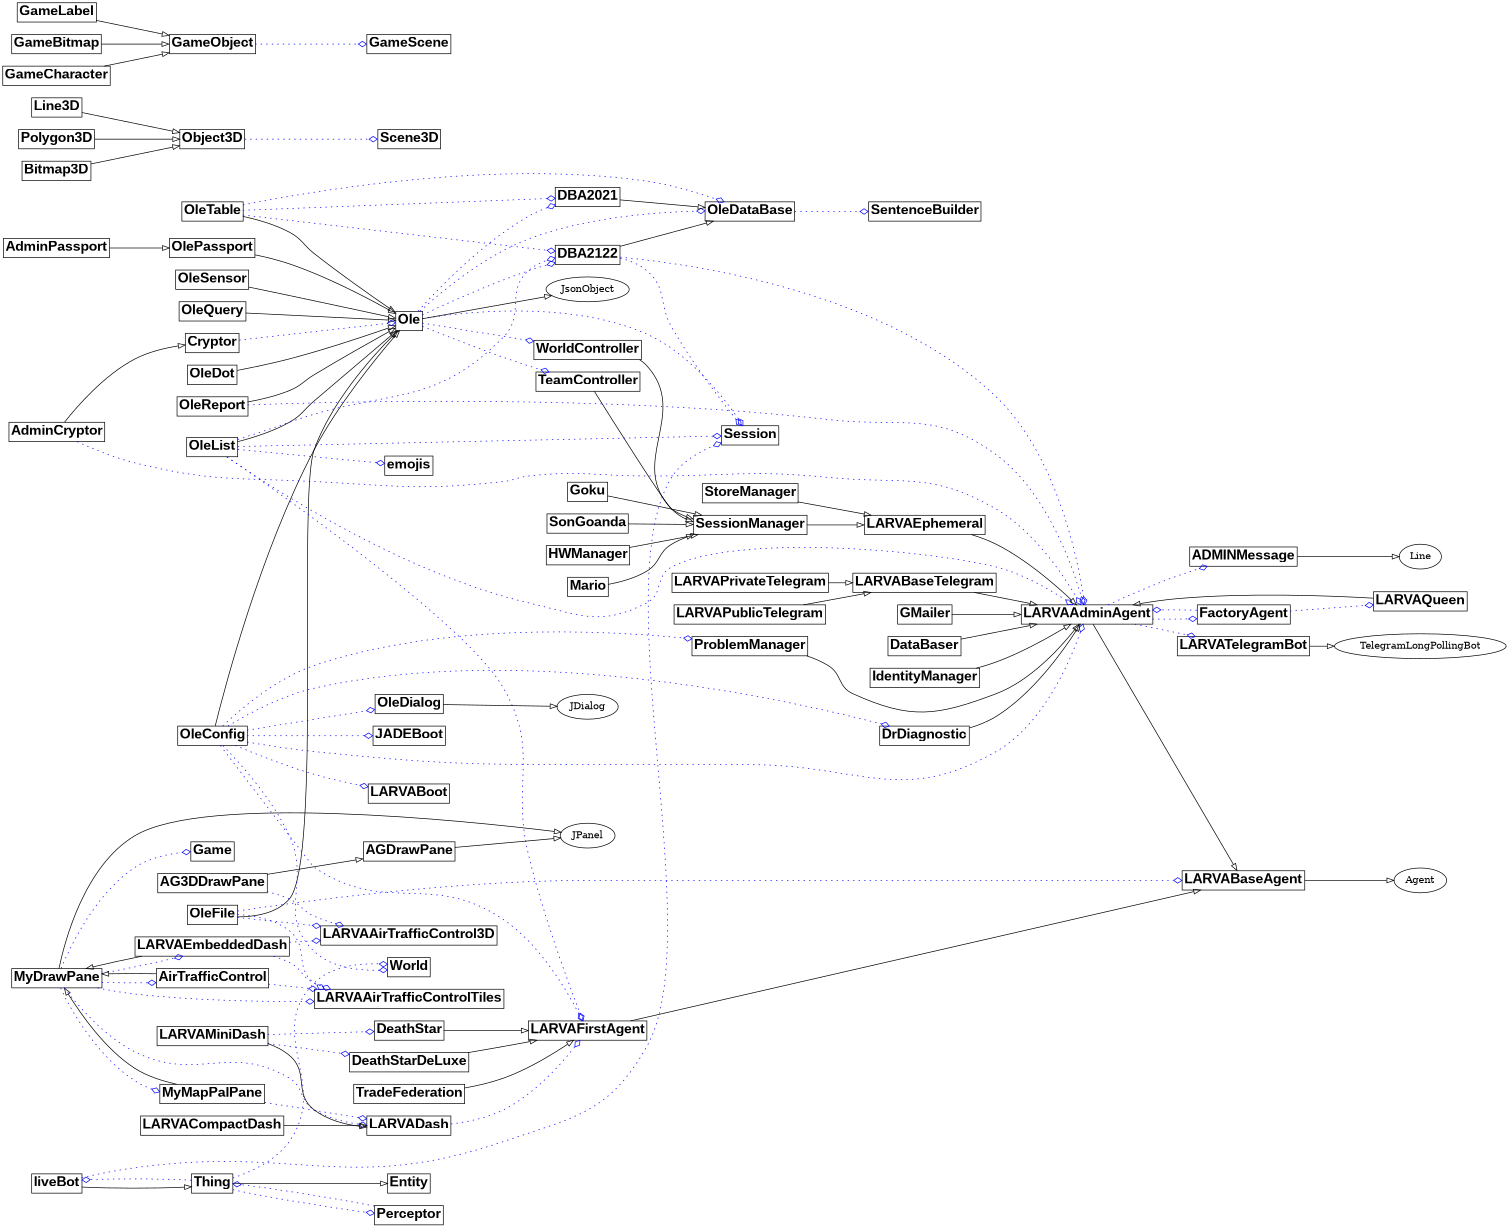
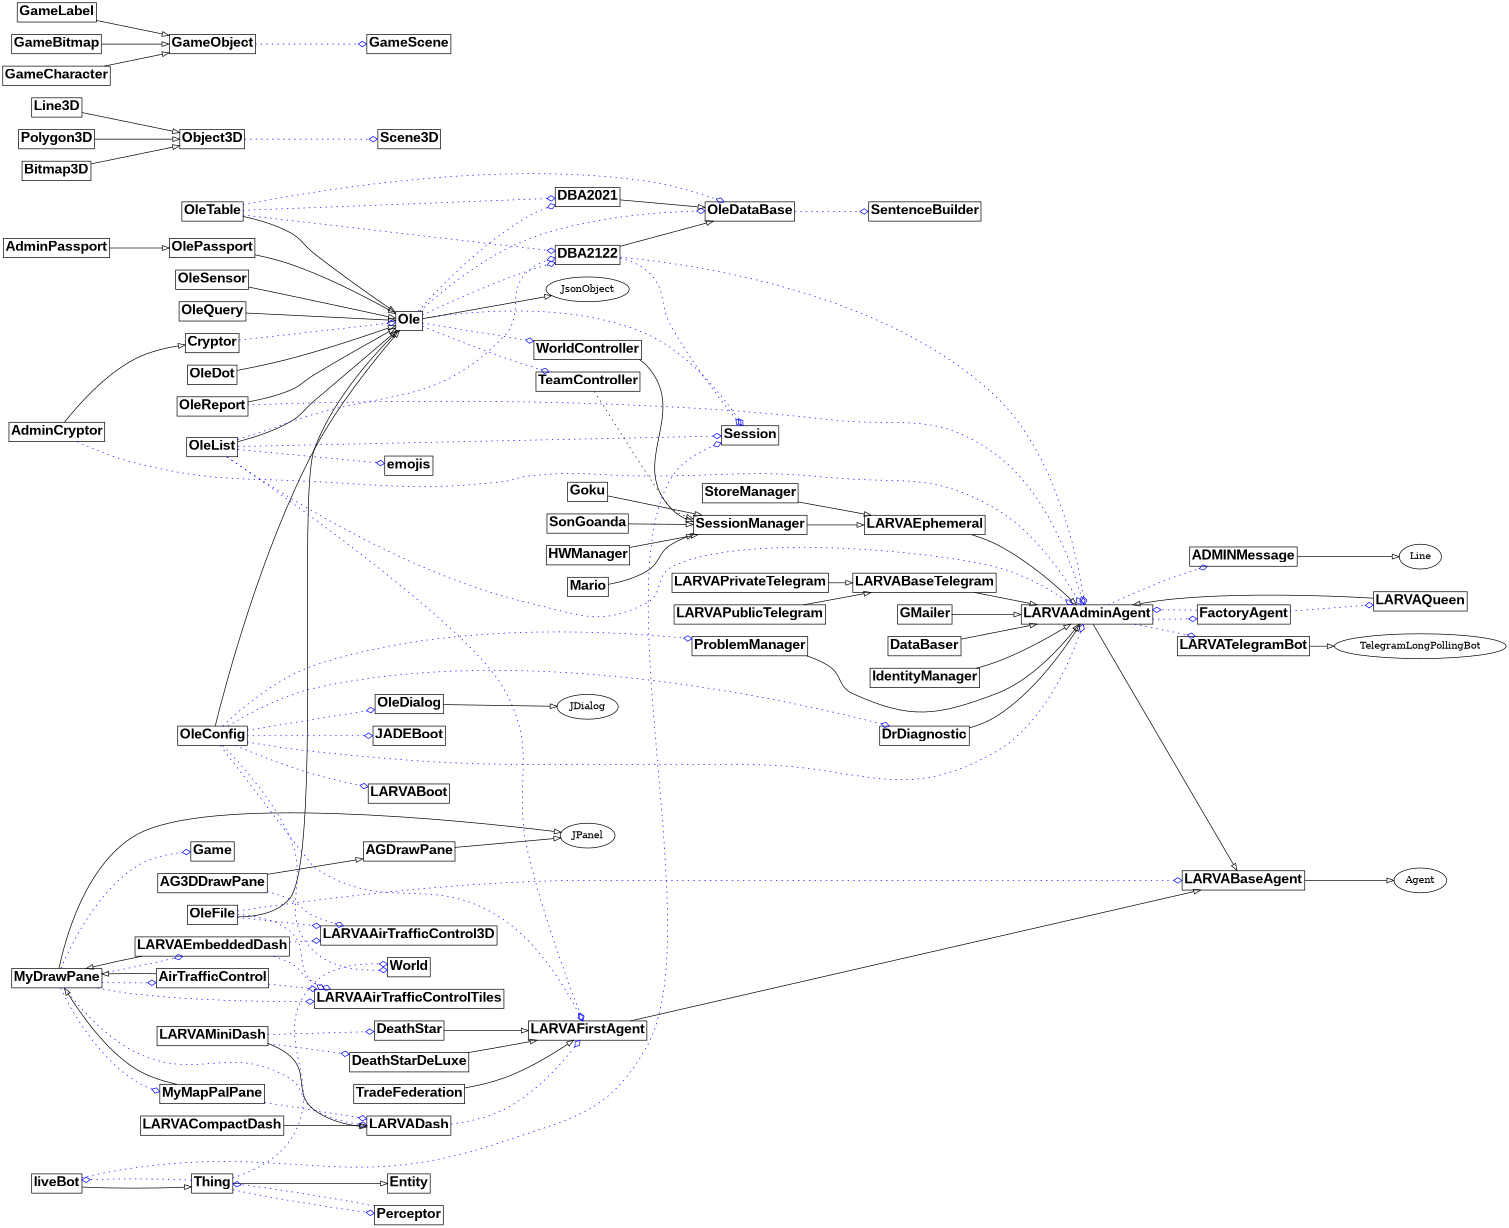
  digraph {
    rankdir=LR
    node [shape=plain]
    edge [arrowhead=onormal color=black]
    n1 [label=<<table border="0" cellborder="1" cellspacing="0"><tr><td bgcolor="white"><FONT face="Arial" POINT-SIZE= "20"><b>LARVABoot</b></FONT></td></tr> </table>>]
    n2 [label=<<table border="0" cellborder="1" cellspacing="0"><tr><td bgcolor="white"><FONT face="Arial" POINT-SIZE= "20"><b>JADEBoot</b></FONT></td></tr> </table>>]
    n3 [label=<<table border="0" cellborder="1" cellspacing="0"><tr><td bgcolor="white"><FONT face="Arial" POINT-SIZE= "20"><b>Session</b></FONT></td></tr> </table>>]
    n4 [label=<<table border="0" cellborder="1" cellspacing="0"><tr><td bgcolor="white"><FONT face="Arial" POINT-SIZE= "20"><b>OleQuery</b></FONT></td></tr> </table>>]
    n5 [label=<<table border="0" cellborder="1" cellspacing="0"><tr><td bgcolor="white"><FONT face="Arial" POINT-SIZE= "20"><b>Ole</b></FONT></td></tr> </table>>]
    n6 [label=<<table border="0" cellborder="1" cellspacing="0"><tr><td bgcolor="white"><FONT face="Arial" POINT-SIZE= "20"><b>DBA2021</b></FONT></td></tr> </table>>]
    n7 [label=<<table border="0" cellborder="1" cellspacing="0"><tr><td bgcolor="white"><FONT face="Arial" POINT-SIZE= "20"><b>DBA2122</b></FONT></td></tr> </table>>]
    n8 [label=<<table border="0" cellborder="1" cellspacing="0"><tr><td bgcolor="white"><FONT face="Arial" POINT-SIZE= "20"><b>OleDataBase</b></FONT></td></tr> </table>>]
    n9 [label=<<table border="0" cellborder="1" cellspacing="0"><tr><td bgcolor="white"><FONT face="Arial" POINT-SIZE= "20"><b>TeamController</b></FONT></td></tr> </table>>]
    n10 [label=<<table border="0" cellborder="1" cellspacing="0"><tr><td bgcolor="white"><FONT face="Arial" POINT-SIZE= "20"><b>WorldController</b></FONT></td></tr> </table>>]
    JsonObject [shape=""]
    n12 [label=<<table border="0" cellborder="1" cellspacing="0"><tr><td bgcolor="white"><FONT face="Arial" POINT-SIZE= "20"><b>LARVAAdminAgent</b></FONT></td></tr> </table>>]
    n13 [label=<<table border="0" cellborder="1" cellspacing="0"><tr><td bgcolor="white"><FONT face="Arial" POINT-SIZE= "20"><b>LARVABaseAgent</b></FONT></td></tr> </table>>]
    n14 [label=<<table border="0" cellborder="1" cellspacing="0"><tr><td bgcolor="white"><FONT face="Arial" POINT-SIZE= "20"><b>LARVATelegramBot</b></FONT></td></tr> </table>>]
    n15 [label=<<table border="0" cellborder="1" cellspacing="0"><tr><td bgcolor="white"><FONT face="Arial" POINT-SIZE= "20"><b>ADMINMessage</b></FONT></td></tr> </table>>]
    n16 [label=<<table border="0" cellborder="1" cellspacing="0"><tr><td bgcolor="white"><FONT face="Arial" POINT-SIZE= "20"><b>FactoryAgent</b></FONT></td></tr> </table>>]
    n17 [label=<<table border="0" cellborder="1" cellspacing="0"><tr><td bgcolor="white"><FONT face="Arial" POINT-SIZE= "20"><b>SentenceBuilder</b></FONT></td></tr> </table>>]
    n18 [label=<<table border="0" cellborder="1" cellspacing="0"><tr><td bgcolor="white"><FONT face="Arial" POINT-SIZE= "20"><b>SessionManager</b></FONT></td></tr> </table>>]
    n19 [label=<<table border="0" cellborder="1" cellspacing="0"><tr><td bgcolor="white"><FONT face="Arial" POINT-SIZE= "20"><b>OleTable</b></FONT></td></tr> </table>>]
    n20 [label=<<table border="0" cellborder="1" cellspacing="0"><tr><td bgcolor="white"><FONT face="Arial" POINT-SIZE= "20"><b>AdminPassport</b></FONT></td></tr> </table>>]
    n21 [label=<<table border="0" cellborder="1" cellspacing="0"><tr><td bgcolor="white"><FONT face="Arial" POINT-SIZE= "20"><b>OlePassport</b></FONT></td></tr> </table>>]
    n22 [label=<<table border="0" cellborder="1" cellspacing="0"><tr><td bgcolor="white"><FONT face="Arial" POINT-SIZE= "20"><b>OleFile</b></FONT></td></tr> </table>>]
    n23 [label=<<table border="0" cellborder="1" cellspacing="0"><tr><td bgcolor="white"><FONT face="Arial" POINT-SIZE= "20"><b>LARVAAirTrafficControlTiles</b></FONT></td></tr> </table>>]
    n24 [label=<<table border="0" cellborder="1" cellspacing="0"><tr><td bgcolor="white"><FONT face="Arial" POINT-SIZE= "20"><b>LARVAAirTrafficControl3D</b></FONT></td></tr> </table>>]
    Agent [shape=""]
    n26 [label=<<table border="0" cellborder="1" cellspacing="0"><tr><td bgcolor="white"><FONT face="Arial" POINT-SIZE= "20"><b>OleSensor</b></FONT></td></tr> </table>>]
    n27 [label=<<table border="0" cellborder="1" cellspacing="0"><tr><td bgcolor="white"><FONT face="Arial" POINT-SIZE= "20"><b>OleList</b></FONT></td></tr> </table>>]
    n28 [label=<<table border="0" cellborder="1" cellspacing="0"><tr><td bgcolor="white"><FONT face="Arial" POINT-SIZE= "20"><b>emojis</b></FONT></td></tr> </table>>]
    n29 [label=<<table border="0" cellborder="1" cellspacing="0"><tr><td bgcolor="white"><FONT face="Arial" POINT-SIZE= "20"><b>LARVAFirstAgent</b></FONT></td></tr> </table>>]
    n30 [label=<<table border="0" cellborder="1" cellspacing="0"><tr><td bgcolor="white"><FONT face="Arial" POINT-SIZE= "20"><b>OleDot</b></FONT></td></tr> </table>>]
    n31 [label=<<table border="0" cellborder="1" cellspacing="0"><tr><td bgcolor="white"><FONT face="Arial" POINT-SIZE= "20"><b>OleConfig</b></FONT></td></tr> </table>>]
    n32 [label=<<table border="0" cellborder="1" cellspacing="0"><tr><td bgcolor="white"><FONT face="Arial" POINT-SIZE= "20"><b>OleDialog</b></FONT></td></tr> </table>>]
    n33 [label=<<table border="0" cellborder="1" cellspacing="0"><tr><td bgcolor="white"><FONT face="Arial" POINT-SIZE= "20"><b>World</b></FONT></td></tr> </table>>]
    n34 [label=<<table border="0" cellborder="1" cellspacing="0"><tr><td bgcolor="white"><FONT face="Arial" POINT-SIZE= "20"><b>ProblemManager</b></FONT></td></tr> </table>>]
    n35 [label=<<table border="0" cellborder="1" cellspacing="0"><tr><td bgcolor="white"><FONT face="Arial" POINT-SIZE= "20"><b>DrDiagnostic</b></FONT></td></tr> </table>>]
    JDialog [shape=""]
    n37 [label=<<table border="0" cellborder="1" cellspacing="0"><tr><td bgcolor="white"><FONT face="Arial" POINT-SIZE= "20"><b>OleReport</b></FONT></td></tr> </table>>]
    TelegramLongPollingBot [shape=""]
    n39 [label=<<table border="0" cellborder="1" cellspacing="0"><tr><td bgcolor="white"><FONT face="Arial" POINT-SIZE= "20"><b>Cryptor</b></FONT></td></tr> </table>>]
    n40 [label=<<table border="0" cellborder="1" cellspacing="0"><tr><td bgcolor="white"><FONT face="Arial" POINT-SIZE= "20"><b>AdminCryptor</b></FONT></td></tr> </table>>]
    n41 [label=<<table border="0" cellborder="1" cellspacing="0"><tr><td bgcolor="white"><FONT face="Arial" POINT-SIZE= "20"><b>LARVAEphemeral</b></FONT></td></tr> </table>>]
    n42 [label=<<table border="0" cellborder="1" cellspacing="0"><tr><td bgcolor="white"><FONT face="Arial" POINT-SIZE= "20"><b>LARVABaseTelegram</b></FONT></td></tr> </table>>]
    n43 [label=<<table border="0" cellborder="1" cellspacing="0"><tr><td bgcolor="white"><FONT face="Arial" POINT-SIZE= "20"><b>TradeFederation</b></FONT></td></tr> </table>>]
    n44 [label=<<table border="0" cellborder="1" cellspacing="0"><tr><td bgcolor="white"><FONT face="Arial" POINT-SIZE= "20"><b>DeathStarDeLuxe</b></FONT></td></tr> </table>>]
    n45 [label=Line shape=""]
    n46 [label=<<table border="0" cellborder="1" cellspacing="0"><tr><td bgcolor="white"><FONT face="Arial" POINT-SIZE= "20"><b>LARVAQueen</b></FONT></td></tr> </table>>]
    n47 [label=<<table border="0" cellborder="1" cellspacing="0"><tr><td bgcolor="white"><FONT face="Arial" POINT-SIZE= "20"><b>DeathStar</b></FONT></td></tr> </table>>]
    n48 [label=<<table border="0" cellborder="1" cellspacing="0"><tr><td bgcolor="white"><FONT face="Arial" POINT-SIZE= "20"><b>LARVADash</b></FONT></td></tr> </table>>]
    n49 [label=<<table border="0" cellborder="1" cellspacing="0"><tr><td bgcolor="white"><FONT face="Arial" POINT-SIZE= "20"><b>MyMapPalPane</b></FONT></td></tr> </table>>]
    n50 [label=<<table border="0" cellborder="1" cellspacing="0"><tr><td bgcolor="white"><FONT face="Arial" POINT-SIZE= "20"><b>MyDrawPane</b></FONT></td></tr> </table>>]
    n51 [label=<<table border="0" cellborder="1" cellspacing="0"><tr><td bgcolor="white"><FONT face="Arial" POINT-SIZE= "20"><b>LARVAEmbeddedDash</b></FONT></td></tr> </table>>]
    n52 [label=<<table border="0" cellborder="1" cellspacing="0"><tr><td bgcolor="white"><FONT face="Arial" POINT-SIZE= "20"><b>AirTrafficControl</b></FONT></td></tr> </table>>]
    n53 [label=<<table border="0" cellborder="1" cellspacing="0"><tr><td bgcolor="white"><FONT face="Arial" POINT-SIZE= "20"><b>Game</b></FONT></td></tr> </table>>]
    JPanel [shape=""]
    n55 [label=<<table border="0" cellborder="1" cellspacing="0"><tr><td bgcolor="white"><FONT face="Arial" POINT-SIZE= "20"><b>LARVACompactDash</b></FONT></td></tr> </table>>]
    n56 [label=<<table border="0" cellborder="1" cellspacing="0"><tr><td bgcolor="white"><FONT face="Arial" POINT-SIZE= "20"><b>LARVAMiniDash</b></FONT></td></tr> </table>>]
    n57 [label=<<table border="0" cellborder="1" cellspacing="0"><tr><td bgcolor="white"><FONT face="Arial" POINT-SIZE= "20"><b>Thing</b></FONT></td></tr> </table>>]
    n58 [label=<<table border="0" cellborder="1" cellspacing="0"><tr><td bgcolor="white"><FONT face="Arial" POINT-SIZE= "20"><b>liveBot</b></FONT></td></tr> </table>>]
    n59 [label=<<table border="0" cellborder="1" cellspacing="0"><tr><td bgcolor="white"><FONT face="Arial" POINT-SIZE= "20"><b>Perceptor</b></FONT></td></tr> </table>>]
    n60 [label=<<table border="0" cellborder="1" cellspacing="0"><tr><td bgcolor="white"><FONT face="Arial" POINT-SIZE= "20"><b>Entity</b></FONT></td></tr> </table>>]
    n61 [label=<<table border="0" cellborder="1" cellspacing="0"><tr><td bgcolor="white"><FONT face="Arial" POINT-SIZE= "20"><b>Line3D</b></FONT></td></tr> </table>>]
    n62 [label=<<table border="0" cellborder="1" cellspacing="0"><tr><td bgcolor="white"><FONT face="Arial" POINT-SIZE= "20"><b>Object3D</b></FONT></td></tr> </table>>]
    n63 [label=<<table border="0" cellborder="1" cellspacing="0"><tr><td bgcolor="white"><FONT face="Arial" POINT-SIZE= "20"><b>Scene3D</b></FONT></td></tr> </table>>]
    n64 [label=<<table border="0" cellborder="1" cellspacing="0"><tr><td bgcolor="white"><FONT face="Arial" POINT-SIZE= "20"><b>AGDrawPane</b></FONT></td></tr> </table>>]
    n65 [label=<<table border="0" cellborder="1" cellspacing="0"><tr><td bgcolor="white"><FONT face="Arial" POINT-SIZE= "20"><b>Polygon3D</b></FONT></td></tr> </table>>]
    n66 [label=<<table border="0" cellborder="1" cellspacing="0"><tr><td bgcolor="white"><FONT face="Arial" POINT-SIZE= "20"><b>Bitmap3D</b></FONT></td></tr> </table>>]
    n67 [label=<<table border="0" cellborder="1" cellspacing="0"><tr><td bgcolor="white"><FONT face="Arial" POINT-SIZE= "20"><b>AG3DDrawPane</b></FONT></td></tr> </table>>]
    n68 [label=<<table border="0" cellborder="1" cellspacing="0"><tr><td bgcolor="white"><FONT face="Arial" POINT-SIZE= "20"><b>GMailer</b></FONT></td></tr> </table>>]
    n69 [label=<<table border="0" cellborder="1" cellspacing="0"><tr><td bgcolor="white"><FONT face="Arial" POINT-SIZE= "20"><b>DataBaser</b></FONT></td></tr> </table>>]
    n70 [label=<<table border="0" cellborder="1" cellspacing="0"><tr><td bgcolor="white"><FONT face="Arial" POINT-SIZE= "20"><b>Goku</b></FONT></td></tr> </table>>]
    n71 [label=<<table border="0" cellborder="1" cellspacing="0"><tr><td bgcolor="white"><FONT face="Arial" POINT-SIZE= "20"><b>LARVAPublicTelegram</b></FONT></td></tr> </table>>]
    n72 [label=<<table border="0" cellborder="1" cellspacing="0"><tr><td bgcolor="white"><FONT face="Arial" POINT-SIZE= "20"><b>LARVAPrivateTelegram</b></FONT></td></tr> </table>>]
    n73 [label=<<table border="0" cellborder="1" cellspacing="0"><tr><td bgcolor="white"><FONT face="Arial" POINT-SIZE= "20"><b>SonGoanda</b></FONT></td></tr> </table>>]
    n74 [label=<<table border="0" cellborder="1" cellspacing="0"><tr><td bgcolor="white"><FONT face="Arial" POINT-SIZE= "20"><b>HWManager</b></FONT></td></tr> </table>>]
    n75 [label=<<table border="0" cellborder="1" cellspacing="0"><tr><td bgcolor="white"><FONT face="Arial" POINT-SIZE= "20"><b>IdentityManager</b></FONT></td></tr> </table>>]
    n76 [label=<<table border="0" cellborder="1" cellspacing="0"><tr><td bgcolor="white"><FONT face="Arial" POINT-SIZE= "20"><b>Mario</b></FONT></td></tr> </table>>]
    n77 [label=<<table border="0" cellborder="1" cellspacing="0"><tr><td bgcolor="white"><FONT face="Arial" POINT-SIZE= "20"><b>StoreManager</b></FONT></td></tr> </table>>]
    n78 [label=<<table border="0" cellborder="1" cellspacing="0"><tr><td bgcolor="white"><FONT face="Arial" POINT-SIZE= "20"><b>GameLabel</b></FONT></td></tr> </table>>]
    n79 [label=<<table border="0" cellborder="1" cellspacing="0"><tr><td bgcolor="white"><FONT face="Arial" POINT-SIZE= "20"><b>GameObject</b></FONT></td></tr> </table>>]
    n80 [label=<<table border="0" cellborder="1" cellspacing="0"><tr><td bgcolor="white"><FONT face="Arial" POINT-SIZE= "20"><b>GameScene</b></FONT></td></tr> </table>>]
    n81 [label=<<table border="0" cellborder="1" cellspacing="0"><tr><td bgcolor="white"><FONT face="Arial" POINT-SIZE= "20"><b>GameBitmap</b></FONT></td></tr> </table>>]
    n82 [label=<<table border="0" cellborder="1" cellspacing="0"><tr><td bgcolor="white"><FONT face="Arial" POINT-SIZE= "20"><b>GameCharacter</b></FONT></td></tr> </table>>]
    n4 -> n5
    n5 -> n3 [arrowhead=odiamond color=blue style=dotted]
    n5 -> n6 [arrowhead=odiamond color=blue style=dotted]
    n5 -> n7 [arrowhead=odiamond color=blue style=dotted]
    n5 -> n8 [arrowhead=odiamond color=blue style=dotted]
    n5 -> n9 [arrowhead=odiamond color=blue style=dotted]
    n5 -> n10 [arrowhead=odiamond color=blue style=dotted]
    n5 -> JsonObject
    n6 -> n8
    n7 -> n3 [arrowhead=odiamond color=blue style=dotted]
    n7 -> n8
    n7 -> n12 [arrowhead=odiamond color=blue style=dotted]
    n8 -> n17 [arrowhead=odiamond color=blue style=dotted]
-   n9 -> n18
+   n9 -> n18 [style=dotted]
    n10 -> n18
    n12 -> n13
    n12 -> n14 [arrowhead=odiamond color=blue style=dotted]
    n12 -> n15 [arrowhead=odiamond color=blue style=dotted]
    n12 -> n16 [arrowhead=odiamond color=blue style=dotted]
    n13 -> Agent
    n14 -> TelegramLongPollingBot
    n15 -> n45
    n16 -> n12 [arrowhead=odiamond color=blue style=dotted]
    n16 -> n46 [arrowhead=odiamond color=blue style=dotted]
    n18 -> n41
    n19 -> n5
    n19 -> n6 [arrowhead=odiamond color=blue style=dotted]
    n19 -> n7 [arrowhead=odiamond color=blue style=dotted]
    n19 -> n8 [arrowhead=odiamond color=blue style=dotted]
    n20 -> n21
    n21 -> n5
    n22 -> n5
    n22 -> n13 [arrowhead=odiamond color=blue style=dotted]
    n22 -> n23 [arrowhead=odiamond color=blue style=dotted]
    n22 -> n24 [arrowhead=odiamond color=blue style=dotted]
    n26 -> n5
    n27 -> n3 [arrowhead=odiamond color=blue style=dotted]
    n27 -> n5
    n27 -> n7 [arrowhead=odiamond color=blue style=dotted]
    n27 -> n12 [arrowhead=odiamond color=blue style=dotted]
    n27 -> n28 [arrowhead=odiamond color=blue style=dotted]
    n27 -> n29 [arrowhead=odiamond color=blue style=dotted]
    n29 -> n13
    n30 -> n5
    n31 -> n1 [arrowhead=odiamond color=blue style=dotted]
    n31 -> n2 [arrowhead=odiamond color=blue style=dotted]
    n31 -> n5
    n31 -> n12 [arrowhead=odiamond color=blue style=dotted]
    n31 -> n29 [arrowhead=odiamond color=blue style=dotted]
    n31 -> n32 [arrowhead=odiamond color=blue style=dotted]
    n31 -> n33 [arrowhead=odiamond color=blue style=dotted]
    n31 -> n34 [arrowhead=odiamond color=blue style=dotted]
    n31 -> n35 [arrowhead=odiamond color=blue style=dotted]
    n32 -> JDialog
    n34 -> n12
    n35 -> n12
    n37 -> n5
    n37 -> n12 [arrowhead=odiamond color=blue style=dotted]
    n39 -> n5 [arrowhead=odiamond color=blue style=dotted]
    n40 -> n12 [arrowhead=odiamond color=blue style=dotted]
    n40 -> n39
    n41 -> n12
    n42 -> n12
    n43 -> n29
    n44 -> n29
    n46 -> n12
    n47 -> n29
    n48 -> n29 [arrowhead=odiamond color=blue style=dotted]
    n49 -> n48 [arrowhead=odiamond color=blue style=dotted]
    n49 -> n50
    n50 -> n23 [arrowhead=odiamond color=blue style=dotted]
    n50 -> n48 [arrowhead=odiamond color=blue style=dotted]
    n50 -> n49 [arrowhead=odiamond color=blue style=dotted]
    n50 -> n51 [arrowhead=odiamond color=blue style=dotted]
    n50 -> n52 [arrowhead=odiamond color=blue style=dotted]
    n50 -> n53 [arrowhead=odiamond color=blue style=dotted]
    n50 -> JPanel
    n51 -> n23 [arrowhead=odiamond color=blue style=dotted]
    n51 -> n24 [arrowhead=odiamond color=blue style=dotted]
    n51 -> n50
    n52 -> n23 [arrowhead=odiamond color=blue style=dotted]
    n52 -> n50
    n55 -> n48
    n56 -> n44 [arrowhead=odiamond color=blue style=dotted]
    n56 -> n47 [arrowhead=odiamond color=blue style=dotted]
    n56 -> n48
    n57 -> n33 [arrowhead=odiamond color=blue style=dotted]
    n57 -> n58 [arrowhead=odiamond color=blue style=dotted]
    n57 -> n59 [arrowhead=odiamond color=blue style=dotted]
    n57 -> n60
    n58 -> n3 [arrowhead=odiamond color=blue style=dotted]
    n58 -> n57
    n59 -> n57 [arrowhead=odiamond color=blue style=dotted]
    n61 -> n62
    n62 -> n63 [arrowhead=odiamond color=blue style=dotted]
    n64 -> JPanel
    n65 -> n62
    n66 -> n62
    n67 -> n24 [arrowhead=odiamond color=blue style=dotted]
    n67 -> n64
    n68 -> n12
    n69 -> n12
    n70 -> n18
    n71 -> n42
    n72 -> n42
    n73 -> n18
    n74 -> n18
    n75 -> n12
    n76 -> n18
    n77 -> n41
    n78 -> n79
    n79 -> n80 [arrowhead=odiamond color=blue style=dotted]
    n81 -> n79
    n82 -> n79
  }
